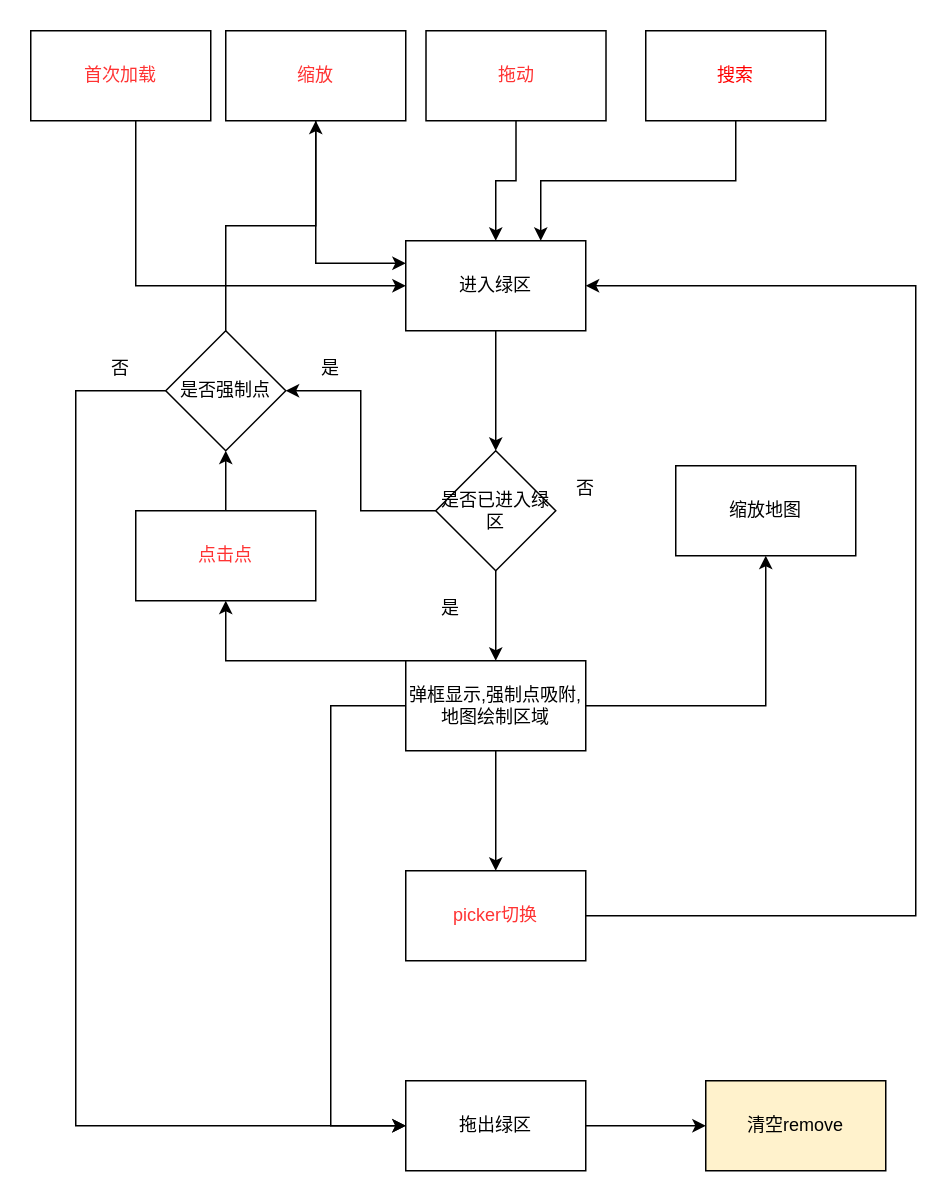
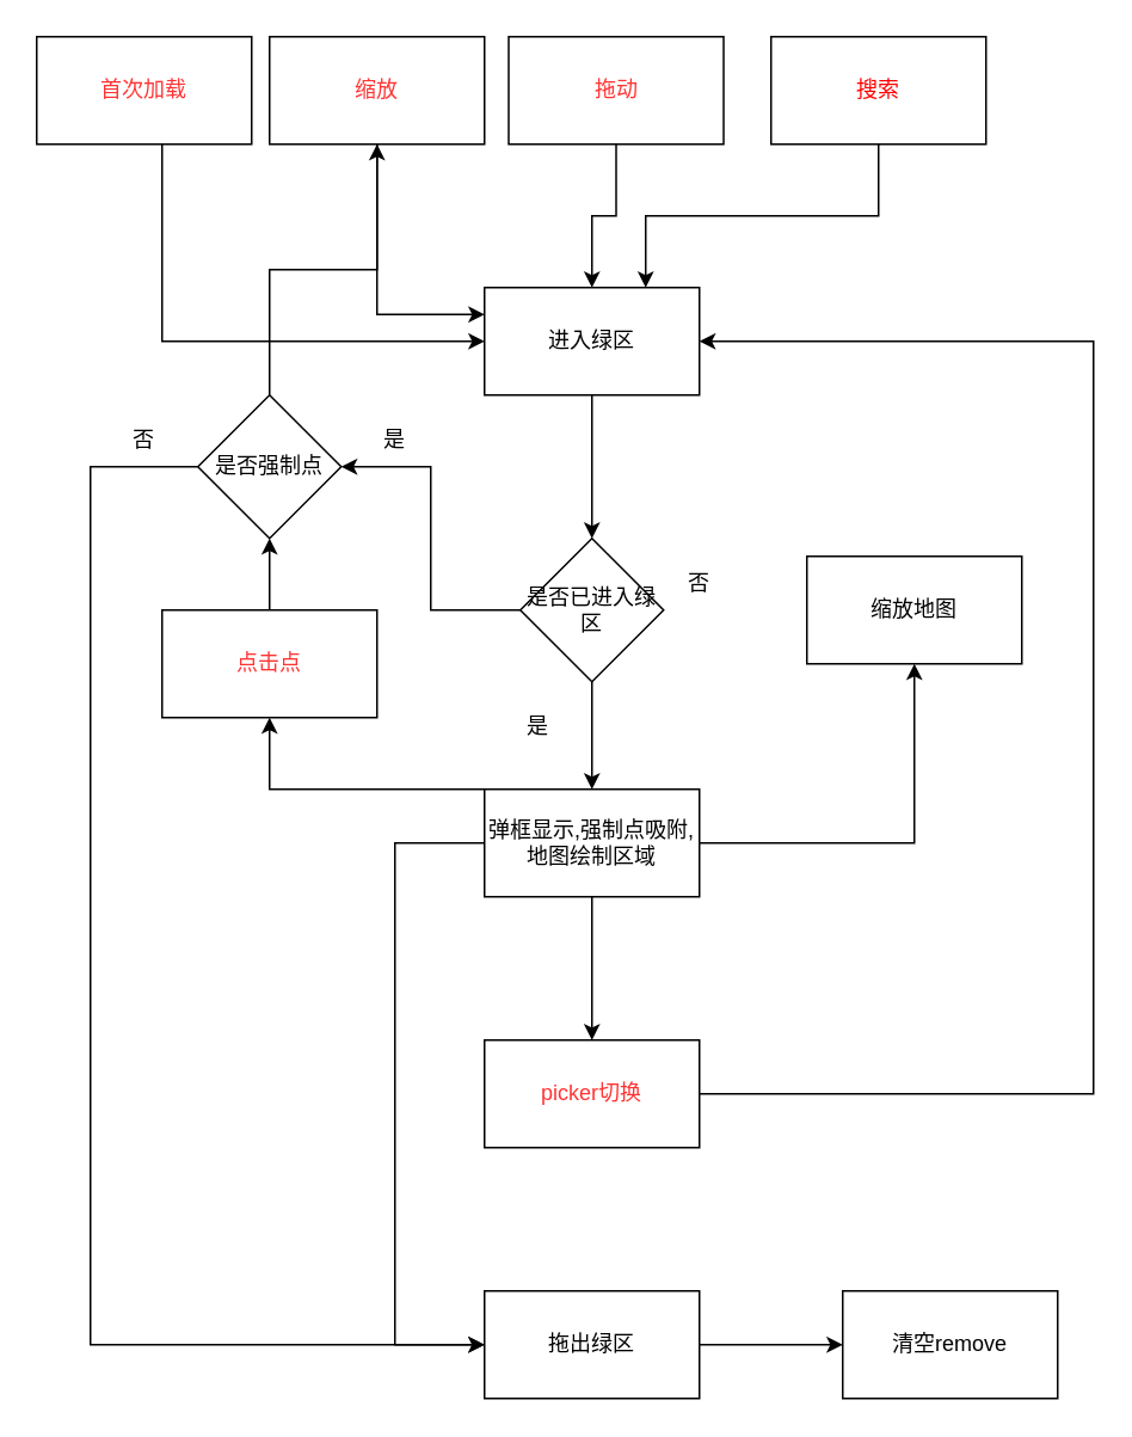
  <mxCell id="0" />
  <mxCell id="1" parent="0" />
  <mxCell id="2" value="" style="edgeStyle=orthogonalEdgeStyle;rounded=0;orthogonalLoop=1;jettySize=auto;html=1;" edge="1" parent="1" source="3"><mxGeometry relative="1" as="geometry"><mxPoint x="330" y="300" as="targetPoint" /></mxGeometry></mxCell>
  <mxCell id="3" value="进入绿区" style="rounded=0;whiteSpace=wrap;html=1;" vertex="1" parent="1"><mxGeometry x="270" y="160" width="120" height="60" as="geometry" /></mxCell>
  <mxCell id="4" value="" style="edgeStyle=orthogonalEdgeStyle;rounded=0;orthogonalLoop=1;jettySize=auto;html=1;" edge="1" parent="1" source="6" target="28"><mxGeometry relative="1" as="geometry" /></mxCell>
  <mxCell id="5" value="" style="edgeStyle=orthogonalEdgeStyle;rounded=0;orthogonalLoop=1;jettySize=auto;html=1;" edge="1" parent="1" source="6" target="12"><mxGeometry relative="1" as="geometry" /></mxCell>
  <mxCell id="6" value="是否已进入绿区" style="rhombus;whiteSpace=wrap;html=1;" vertex="1" parent="1"><mxGeometry x="290" y="300" width="80" height="80" as="geometry" /></mxCell>
  <mxCell id="7" value="缩放地图" style="whiteSpace=wrap;html=1;" vertex="1" parent="1"><mxGeometry x="450" y="310" width="120" height="60" as="geometry" /></mxCell>
  <mxCell id="8" value="否" style="text;html=1;strokeColor=none;fillColor=none;align=center;verticalAlign=middle;whiteSpace=wrap;rounded=0;" vertex="1" parent="1"><mxGeometry x="360" y="310" width="60" height="30" as="geometry" /></mxCell>
  <mxCell id="9" value="" style="edgeStyle=orthogonalEdgeStyle;rounded=0;orthogonalLoop=1;jettySize=auto;html=1;" edge="1" parent="1" source="12" target="20"><mxGeometry relative="1" as="geometry" /></mxCell>
  <mxCell id="10" style="edgeStyle=orthogonalEdgeStyle;rounded=0;orthogonalLoop=1;jettySize=auto;html=1;exitX=0;exitY=0;exitDx=0;exitDy=0;entryX=0.5;entryY=1;entryDx=0;entryDy=0;" edge="1" parent="1" source="12" target="25"><mxGeometry relative="1" as="geometry"><Array as="points"><mxPoint x="150" y="440" /></Array></mxGeometry></mxCell>
  <mxCell id="11" style="edgeStyle=orthogonalEdgeStyle;rounded=0;orthogonalLoop=1;jettySize=auto;html=1;fontColor=#FF3333;entryX=0.5;entryY=1;entryDx=0;entryDy=0;" edge="1" parent="1" source="12" target="7"><mxGeometry relative="1" as="geometry"><mxPoint x="450" y="470" as="targetPoint" /></mxGeometry></mxCell>
  <mxCell id="12" value="弹框显示,强制点吸附,地图绘制区域" style="rounded=0;whiteSpace=wrap;html=1;" vertex="1" parent="1"><mxGeometry x="270" y="440" width="120" height="60" as="geometry" /></mxCell>
  <mxCell id="13" value="是" style="text;html=1;strokeColor=none;fillColor=none;align=center;verticalAlign=middle;whiteSpace=wrap;rounded=0;" vertex="1" parent="1"><mxGeometry x="270" y="390" width="60" height="30" as="geometry" /></mxCell>
  <mxCell id="14" style="edgeStyle=orthogonalEdgeStyle;rounded=0;orthogonalLoop=1;jettySize=auto;html=1;entryX=0.5;entryY=0;entryDx=0;entryDy=0;" edge="1" parent="1" source="15" target="3"><mxGeometry relative="1" as="geometry" /></mxCell>
  <mxCell id="15" value="&lt;font color=&quot;#ff3333&quot;&gt;拖动&lt;/font&gt;" style="rounded=0;whiteSpace=wrap;html=1;" vertex="1" parent="1"><mxGeometry x="283.5" y="20" width="120" height="60" as="geometry" /></mxCell>
  <mxCell id="16" style="edgeStyle=orthogonalEdgeStyle;rounded=0;orthogonalLoop=1;jettySize=auto;html=1;" edge="1" parent="1" source="17"><mxGeometry relative="1" as="geometry"><mxPoint x="360" y="160" as="targetPoint" /><Array as="points"><mxPoint x="490" y="120" /><mxPoint x="360" y="120" /><mxPoint x="360" y="160" /></Array></mxGeometry></mxCell>
  <mxCell id="17" value="&lt;font color=&quot;#ff0000&quot;&gt;搜索&lt;/font&gt;" style="rounded=0;whiteSpace=wrap;html=1;" vertex="1" parent="1"><mxGeometry x="430" y="20" width="120" height="60" as="geometry" /></mxCell>
  <mxCell id="18" style="edgeStyle=orthogonalEdgeStyle;rounded=0;orthogonalLoop=1;jettySize=auto;html=1;entryX=1;entryY=0.5;entryDx=0;entryDy=0;" edge="1" parent="1" source="20" target="3"><mxGeometry relative="1" as="geometry"><Array as="points"><mxPoint x="610" y="610" /><mxPoint x="610" y="190" /></Array></mxGeometry></mxCell>
  <mxCell id="19" value="" style="edgeStyle=orthogonalEdgeStyle;rounded=0;orthogonalLoop=1;jettySize=auto;html=1;exitX=0;exitY=0.5;exitDx=0;exitDy=0;" edge="1" parent="1" source="12" target="22"><mxGeometry relative="1" as="geometry"><mxPoint x="220" y="660" as="sourcePoint" /><Array as="points"><mxPoint x="220" y="470" /><mxPoint x="220" y="750" /></Array></mxGeometry></mxCell>
  <mxCell id="20" value="&lt;font color=&quot;#ff3333&quot;&gt;picker切换&lt;/font&gt;" style="rounded=0;whiteSpace=wrap;html=1;" vertex="1" parent="1"><mxGeometry x="270" y="580" width="120" height="60" as="geometry" /></mxCell>
  <mxCell id="21" value="" style="edgeStyle=orthogonalEdgeStyle;rounded=0;orthogonalLoop=1;jettySize=auto;html=1;" edge="1" parent="1" source="22" target="23"><mxGeometry relative="1" as="geometry" /></mxCell>
  <mxCell id="22" value="拖出绿区" style="rounded=0;whiteSpace=wrap;html=1;" vertex="1" parent="1"><mxGeometry x="270" y="720" width="120" height="60" as="geometry" /></mxCell>
- <mxCell id="23" value="清空remove" style="rounded=0;whiteSpace=wrap;html=1;fillColor=#fff2cc;" vertex="1" parent="1"><mxGeometry x="470" y="720" width="120" height="60" as="geometry" /></mxCell>
+ <mxCell id="23" value="清空remove" style="rounded=0;whiteSpace=wrap;html=1;" vertex="1" parent="1"><mxGeometry x="470" y="720" width="120" height="60" as="geometry" /></mxCell>
  <mxCell id="24" value="" style="edgeStyle=orthogonalEdgeStyle;rounded=0;orthogonalLoop=1;jettySize=auto;html=1;" edge="1" parent="1" source="25"><mxGeometry relative="1" as="geometry"><mxPoint x="150" y="300" as="targetPoint" /></mxGeometry></mxCell>
  <mxCell id="25" value="&lt;font color=&quot;#ff3333&quot;&gt;点击点&lt;/font&gt;" style="rounded=0;whiteSpace=wrap;html=1;" vertex="1" parent="1"><mxGeometry x="90" y="340" width="120" height="60" as="geometry" /></mxCell>
  <mxCell id="26" style="edgeStyle=orthogonalEdgeStyle;rounded=0;orthogonalLoop=1;jettySize=auto;html=1;entryX=0;entryY=0.5;entryDx=0;entryDy=0;" edge="1" parent="1" source="28" target="22"><mxGeometry relative="1" as="geometry"><Array as="points"><mxPoint x="50" y="260" /><mxPoint x="50" y="750" /></Array></mxGeometry></mxCell>
  <mxCell id="27" style="edgeStyle=orthogonalEdgeStyle;rounded=0;orthogonalLoop=1;jettySize=auto;html=1;" edge="1" parent="1" source="28" target="32"><mxGeometry relative="1" as="geometry" /></mxCell>
  <mxCell id="28" value="&lt;span&gt;是否强制点&lt;/span&gt;" style="rhombus;whiteSpace=wrap;html=1;" vertex="1" parent="1"><mxGeometry x="110" y="220" width="80" height="80" as="geometry" /></mxCell>
  <mxCell id="29" value="否" style="text;html=1;strokeColor=none;fillColor=none;align=center;verticalAlign=middle;whiteSpace=wrap;rounded=0;" vertex="1" parent="1"><mxGeometry x="50" y="230" width="60" height="30" as="geometry" /></mxCell>
  <mxCell id="30" value="是" style="text;html=1;strokeColor=none;fillColor=none;align=center;verticalAlign=middle;whiteSpace=wrap;rounded=0;" vertex="1" parent="1"><mxGeometry x="190" y="230" width="60" height="30" as="geometry" /></mxCell>
  <mxCell id="31" style="edgeStyle=orthogonalEdgeStyle;rounded=0;orthogonalLoop=1;jettySize=auto;html=1;entryX=0;entryY=0.25;entryDx=0;entryDy=0;fontColor=#FF3333;" edge="1" parent="1" source="32" target="3"><mxGeometry relative="1" as="geometry"><Array as="points"><mxPoint x="210" y="175" /></Array></mxGeometry></mxCell>
  <mxCell id="32" value="缩放" style="rounded=0;whiteSpace=wrap;html=1;fontColor=#FF3333;" vertex="1" parent="1"><mxGeometry x="150" y="20" width="120" height="60" as="geometry" /></mxCell>
  <mxCell id="33" style="edgeStyle=orthogonalEdgeStyle;rounded=0;orthogonalLoop=1;jettySize=auto;html=1;entryX=0;entryY=0.5;entryDx=0;entryDy=0;fontColor=#FF3333;" edge="1" parent="1" source="34" target="3"><mxGeometry relative="1" as="geometry"><Array as="points"><mxPoint x="90" y="190" /></Array></mxGeometry></mxCell>
  <mxCell id="34" value="首次加载" style="rounded=0;whiteSpace=wrap;html=1;fontColor=#FF3333;" vertex="1" parent="1"><mxGeometry x="20" y="20" width="120" height="60" as="geometry" /></mxCell>
